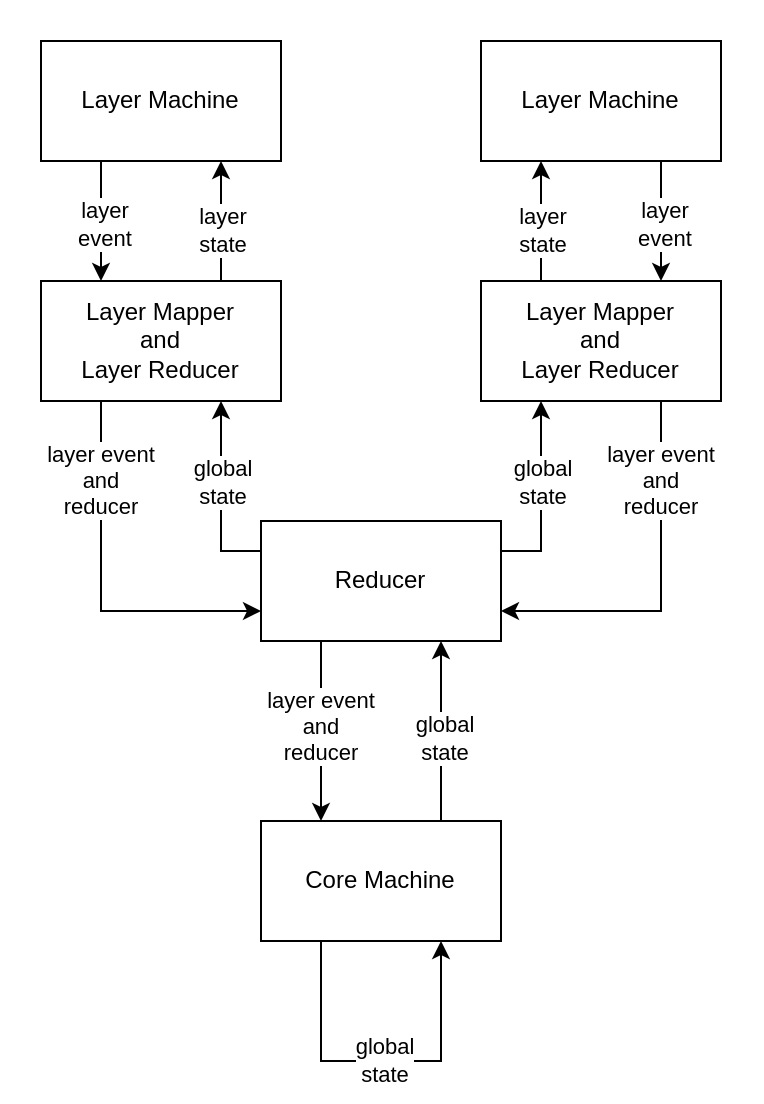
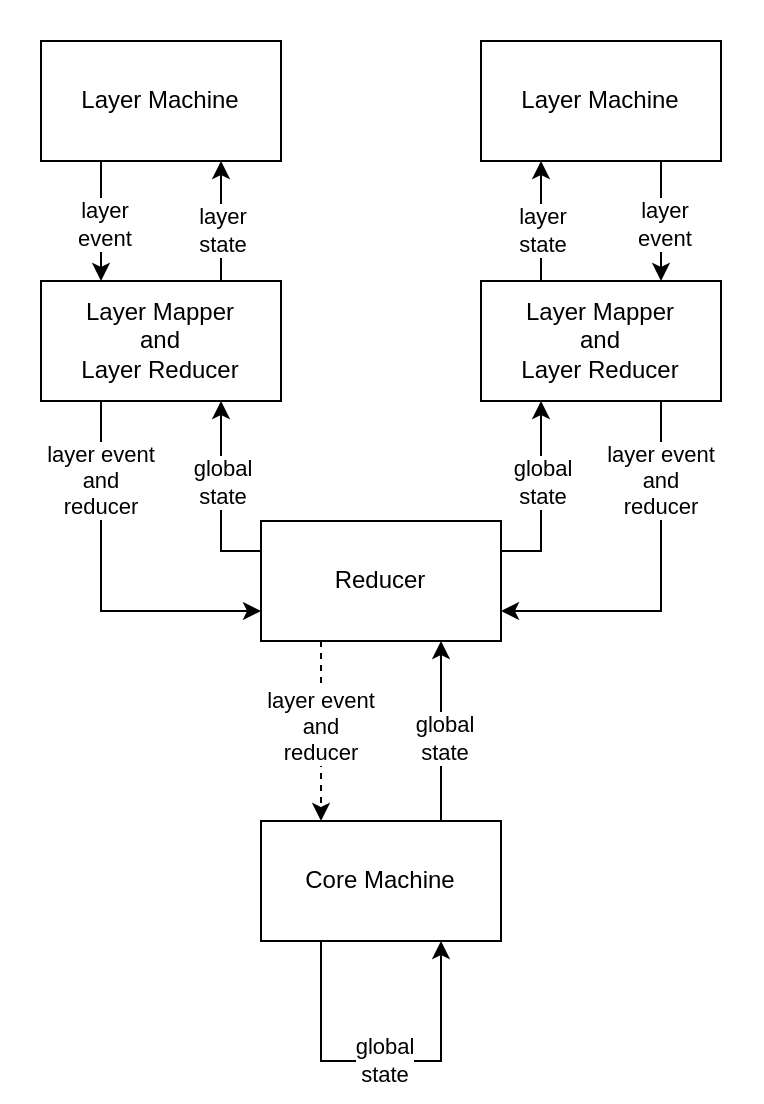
  <mxCell id="0" />
  <mxCell id="1" parent="0" />
  <mxCell id="2" style="edgeStyle=orthogonalEdgeStyle;rounded=0;orthogonalLoop=1;jettySize=auto;html=1;exitX=0;exitY=0.25;exitDx=0;exitDy=0;entryX=0.75;entryY=1;entryDx=0;entryDy=0;" edge="1" parent="1" source="4" target="13"><mxGeometry relative="1" as="geometry" /></mxCell>
  <mxCell id="3" value="global&lt;br&gt;state" style="edgeLabel;html=1;align=center;verticalAlign=middle;resizable=0;points=[];" vertex="1" connectable="0" parent="2"><mxGeometry x="0.158" relative="1" as="geometry"><mxPoint as="offset" /></mxGeometry></mxCell>
  <mxCell id="4" value="Reducer" style="rounded=0;whiteSpace=wrap;html=1;" vertex="1" parent="1"><mxGeometry x="130" y="260" width="120" height="60" as="geometry" /></mxCell>
- <mxCell id="5" style="edgeStyle=orthogonalEdgeStyle;rounded=0;orthogonalLoop=1;jettySize=auto;html=1;exitX=0.25;exitY=1;exitDx=0;exitDy=0;entryX=0.25;entryY=0;entryDx=0;entryDy=0;" edge="1" parent="1" source="4" target="7"><mxGeometry relative="1" as="geometry" /></mxCell>
+ <mxCell id="5" style="edgeStyle=orthogonalEdgeStyle;rounded=0;orthogonalLoop=1;jettySize=auto;html=1;exitX=0.25;exitY=1;exitDx=0;exitDy=0;entryX=0.25;entryY=0;entryDx=0;entryDy=0;dashed=1;" edge="1" parent="1" source="4" target="7"><mxGeometry relative="1" as="geometry" /></mxCell>
  <mxCell id="6" value="layer event&lt;br&gt;and&lt;br&gt;reducer" style="edgeLabel;html=1;align=center;verticalAlign=middle;resizable=0;points=[];" vertex="1" connectable="0" parent="5"><mxGeometry x="-0.067" y="-1" relative="1" as="geometry"><mxPoint as="offset" /></mxGeometry></mxCell>
  <mxCell id="7" value="Core Machine" style="rounded=0;whiteSpace=wrap;html=1;" vertex="1" parent="1"><mxGeometry x="130" y="410" width="120" height="60" as="geometry" /></mxCell>
  <mxCell id="8" style="edgeStyle=orthogonalEdgeStyle;rounded=0;orthogonalLoop=1;jettySize=auto;html=1;exitX=0.5;exitY=1;exitDx=0;exitDy=0;" edge="1" parent="1" source="7" target="7"><mxGeometry relative="1" as="geometry" /></mxCell>
  <mxCell id="9" style="edgeStyle=orthogonalEdgeStyle;rounded=0;orthogonalLoop=1;jettySize=auto;html=1;exitX=0.75;exitY=0;exitDx=0;exitDy=0;entryX=0.75;entryY=1;entryDx=0;entryDy=0;" edge="1" parent="1" source="13" target="16"><mxGeometry relative="1" as="geometry" /></mxCell>
  <mxCell id="10" value="layer&lt;br&gt;state" style="edgeLabel;html=1;align=center;verticalAlign=middle;resizable=0;points=[];" vertex="1" connectable="0" parent="9"><mxGeometry x="-0.133" relative="1" as="geometry"><mxPoint as="offset" /></mxGeometry></mxCell>
  <mxCell id="11" style="edgeStyle=orthogonalEdgeStyle;rounded=0;orthogonalLoop=1;jettySize=auto;html=1;exitX=0.25;exitY=1;exitDx=0;exitDy=0;entryX=0;entryY=0.75;entryDx=0;entryDy=0;" edge="1" parent="1" source="13" target="4"><mxGeometry relative="1" as="geometry" /></mxCell>
  <mxCell id="12" value="layer event&lt;br&gt;and&lt;br&gt;reducer" style="edgeLabel;html=1;align=center;verticalAlign=middle;resizable=0;points=[];" vertex="1" connectable="0" parent="11"><mxGeometry x="-0.578" y="-1" relative="1" as="geometry"><mxPoint as="offset" /></mxGeometry></mxCell>
  <mxCell id="13" value="Layer Mapper&lt;br&gt;and&lt;br&gt;Layer Reducer" style="rounded=0;whiteSpace=wrap;html=1;" vertex="1" parent="1"><mxGeometry x="20" y="140" width="120" height="60" as="geometry" /></mxCell>
  <mxCell id="14" style="edgeStyle=orthogonalEdgeStyle;rounded=0;orthogonalLoop=1;jettySize=auto;html=1;exitX=0.25;exitY=1;exitDx=0;exitDy=0;entryX=0.25;entryY=0;entryDx=0;entryDy=0;" edge="1" parent="1" source="16" target="13"><mxGeometry relative="1" as="geometry" /></mxCell>
  <mxCell id="15" value="layer&lt;br&gt;event" style="edgeLabel;html=1;align=center;verticalAlign=middle;resizable=0;points=[];" vertex="1" connectable="0" parent="14"><mxGeometry x="0.033" y="1" relative="1" as="geometry"><mxPoint as="offset" /></mxGeometry></mxCell>
  <mxCell id="16" value="Layer Machine" style="rounded=0;whiteSpace=wrap;html=1;" vertex="1" parent="1"><mxGeometry x="20" y="20" width="120" height="60" as="geometry" /></mxCell>
  <mxCell id="17" style="edgeStyle=orthogonalEdgeStyle;rounded=0;orthogonalLoop=1;jettySize=auto;html=1;exitX=0.75;exitY=0;exitDx=0;exitDy=0;entryX=0.25;entryY=0;entryDx=0;entryDy=0;" edge="1" parent="1" source="7"><mxGeometry relative="1" as="geometry"><mxPoint x="220" y="380" as="sourcePoint" /><mxPoint x="220" y="320" as="targetPoint" /></mxGeometry></mxCell>
  <mxCell id="18" value="global&lt;br&gt;state" style="edgeLabel;html=1;align=center;verticalAlign=middle;resizable=0;points=[];" vertex="1" connectable="0" parent="17"><mxGeometry x="-0.067" y="-1" relative="1" as="geometry"><mxPoint as="offset" /></mxGeometry></mxCell>
  <mxCell id="19" style="edgeStyle=orthogonalEdgeStyle;rounded=0;orthogonalLoop=1;jettySize=auto;html=1;exitX=0.25;exitY=1;exitDx=0;exitDy=0;entryX=0.75;entryY=1;entryDx=0;entryDy=0;" edge="1" parent="1" source="7" target="7"><mxGeometry relative="1" as="geometry"><Array as="points"><mxPoint x="160" y="530" /><mxPoint x="220" y="530" /></Array></mxGeometry></mxCell>
  <mxCell id="20" value="global&lt;br&gt;state" style="edgeLabel;html=1;align=center;verticalAlign=middle;resizable=0;points=[];" vertex="1" connectable="0" parent="19"><mxGeometry x="0.011" y="1" relative="1" as="geometry"><mxPoint as="offset" /></mxGeometry></mxCell>
  <mxCell id="21" value="Layer Mapper&lt;br&gt;and&lt;br&gt;Layer Reducer" style="rounded=0;whiteSpace=wrap;html=1;" vertex="1" parent="1"><mxGeometry x="240" y="140" width="120" height="60" as="geometry" /></mxCell>
  <mxCell id="22" value="Layer Machine" style="rounded=0;whiteSpace=wrap;html=1;" vertex="1" parent="1"><mxGeometry x="240" y="20" width="120" height="60" as="geometry" /></mxCell>
  <mxCell id="23" style="edgeStyle=orthogonalEdgeStyle;rounded=0;orthogonalLoop=1;jettySize=auto;html=1;exitX=0.25;exitY=0;exitDx=0;exitDy=0;entryX=0.25;entryY=1;entryDx=0;entryDy=0;" edge="1" parent="1" source="21" target="22"><mxGeometry relative="1" as="geometry"><mxPoint x="290" y="140" as="sourcePoint" /><mxPoint x="290" y="80" as="targetPoint" /></mxGeometry></mxCell>
  <mxCell id="24" value="layer&lt;br&gt;state" style="edgeLabel;html=1;align=center;verticalAlign=middle;resizable=0;points=[];" vertex="1" connectable="0" parent="23"><mxGeometry x="-0.133" relative="1" as="geometry"><mxPoint as="offset" /></mxGeometry></mxCell>
  <mxCell id="25" style="edgeStyle=orthogonalEdgeStyle;rounded=0;orthogonalLoop=1;jettySize=auto;html=1;exitX=0.75;exitY=1;exitDx=0;exitDy=0;entryX=0.75;entryY=0;entryDx=0;entryDy=0;" edge="1" parent="1" source="22" target="21"><mxGeometry relative="1" as="geometry"><mxPoint x="360" y="80" as="sourcePoint" /><mxPoint x="360" y="140" as="targetPoint" /></mxGeometry></mxCell>
  <mxCell id="26" value="layer&lt;br&gt;event" style="edgeLabel;html=1;align=center;verticalAlign=middle;resizable=0;points=[];" vertex="1" connectable="0" parent="25"><mxGeometry x="0.033" y="1" relative="1" as="geometry"><mxPoint as="offset" /></mxGeometry></mxCell>
  <mxCell id="27" style="edgeStyle=orthogonalEdgeStyle;rounded=0;orthogonalLoop=1;jettySize=auto;html=1;exitX=1;exitY=0.25;exitDx=0;exitDy=0;entryX=0.25;entryY=1;entryDx=0;entryDy=0;" edge="1" parent="1" source="4" target="21"><mxGeometry relative="1" as="geometry"><mxPoint x="310" y="275" as="sourcePoint" /><mxPoint x="290" y="220" as="targetPoint" /></mxGeometry></mxCell>
  <mxCell id="28" value="global&lt;br&gt;state" style="edgeLabel;html=1;align=center;verticalAlign=middle;resizable=0;points=[];" vertex="1" connectable="0" parent="27"><mxGeometry x="0.158" relative="1" as="geometry"><mxPoint as="offset" /></mxGeometry></mxCell>
  <mxCell id="29" style="edgeStyle=orthogonalEdgeStyle;rounded=0;orthogonalLoop=1;jettySize=auto;html=1;exitX=0.75;exitY=1;exitDx=0;exitDy=0;entryX=1;entryY=0.75;entryDx=0;entryDy=0;" edge="1" parent="1" source="21" target="4"><mxGeometry relative="1" as="geometry"><mxPoint x="284" y="220" as="sourcePoint" /><mxPoint x="364" y="325" as="targetPoint" /></mxGeometry></mxCell>
  <mxCell id="30" value="layer event&lt;br&gt;and&lt;br&gt;reducer" style="edgeLabel;html=1;align=center;verticalAlign=middle;resizable=0;points=[];" vertex="1" connectable="0" parent="29"><mxGeometry x="-0.578" y="-1" relative="1" as="geometry"><mxPoint as="offset" /></mxGeometry></mxCell>
